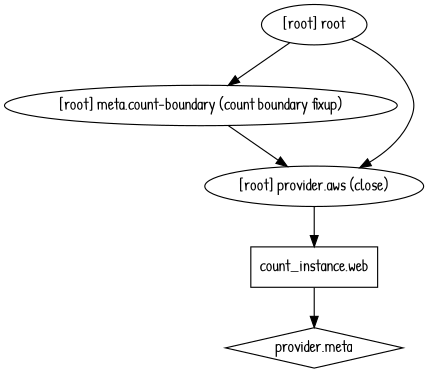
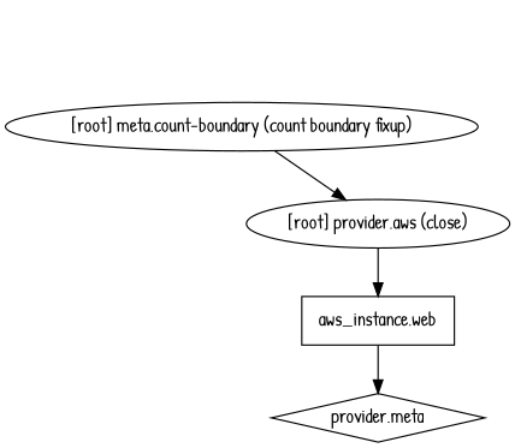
  digraph {
    compound=true
    fontname="Patrick Hand"
    newrank=true
    node [fontname="Patrick Hand"]
    edge [fontname="Patrick Hand"]
-   n1 [label="count_instance.web" shape=box]
+   n1 [label="aws_instance.web" shape=box]
    n2 [label="provider.meta" shape=diamond]
    "[root] meta.count-boundary (count boundary fixup)"
    "[root] provider.aws (close)"
-   "[root] root"
    subgraph sub_1 {
      n1
      n2
      "[root] meta.count-boundary (count boundary fixup)"
      "[root] provider.aws (close)"
-     "[root] root"
    }
    n1 -> n2
    "[root] meta.count-boundary (count boundary fixup)" -> "[root] provider.aws (close)"
    "[root] provider.aws (close)" -> n1
-   "[root] root" -> "[root] meta.count-boundary (count boundary fixup)"
-   "[root] root" -> "[root] provider.aws (close)"
  }
